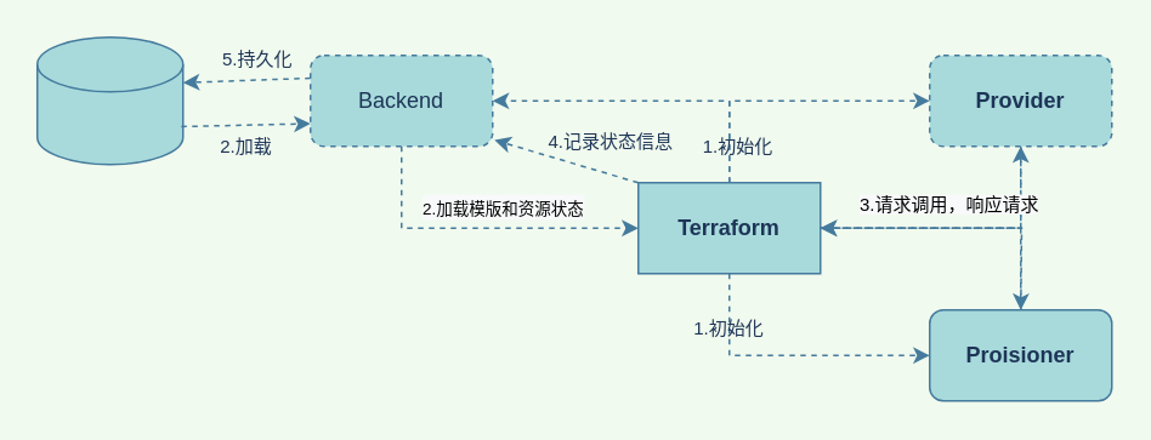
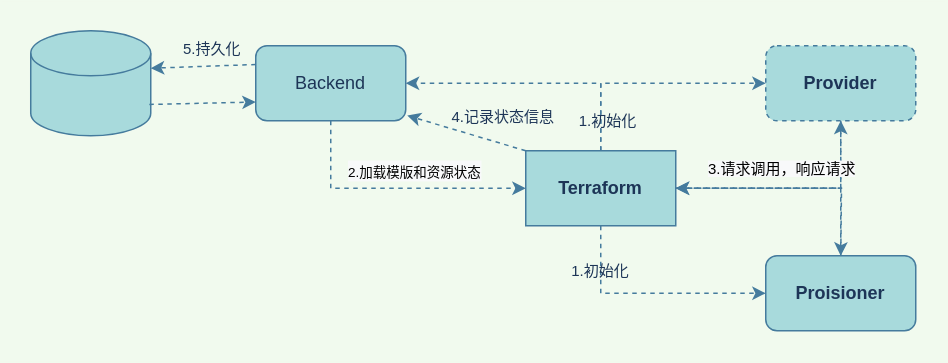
  <mxCell id="0" />
  <mxCell id="1" parent="0" />
  <mxCell id="2" value="" style="shape=cylinder3;whiteSpace=wrap;html=1;boundedLbl=1;backgroundOutline=1;size=15;fillColor=#A8DADC;strokeColor=#457B9D;fontColor=#1D3557;" vertex="1" parent="1"><mxGeometry x="20" y="20" width="80" height="70" as="geometry" /></mxCell>
  <mxCell id="3" style="edgeStyle=orthogonalEdgeStyle;rounded=0;orthogonalLoop=1;jettySize=auto;html=1;entryX=0;entryY=0.5;entryDx=0;entryDy=0;dashed=1;labelBackgroundColor=#F1FAEE;strokeColor=#457B9D;fontColor=#1D3557;" edge="1" parent="1" source="4" target="12"><mxGeometry relative="1" as="geometry"><Array as="points"><mxPoint x="220" y="125" /></Array></mxGeometry></mxCell>
- <mxCell id="4" value="Backend" style="rounded=1;whiteSpace=wrap;html=1;fillColor=#A8DADC;strokeColor=#457B9D;fontColor=#1D3557;dashed=1;" vertex="1" parent="1"><mxGeometry x="170" y="30" width="100" height="50" as="geometry" /></mxCell>
+ <mxCell id="4" value="Backend" style="rounded=1;whiteSpace=wrap;html=1;fillColor=#A8DADC;strokeColor=#457B9D;fontColor=#1D3557;" vertex="1" parent="1"><mxGeometry x="170" y="30" width="100" height="50" as="geometry" /></mxCell>
  <mxCell id="5" style="edgeStyle=orthogonalEdgeStyle;rounded=0;orthogonalLoop=1;jettySize=auto;html=1;entryX=1;entryY=0.5;entryDx=0;entryDy=0;dashed=1;fontSize=10;labelBackgroundColor=#F1FAEE;strokeColor=#457B9D;fontColor=#1D3557;" edge="1" parent="1" source="6" target="12"><mxGeometry relative="1" as="geometry"><Array as="points"><mxPoint x="560" y="125" /></Array></mxGeometry></mxCell>
  <mxCell id="6" value="&lt;b&gt;Provider&lt;/b&gt;" style="rounded=1;whiteSpace=wrap;html=1;fillColor=#A8DADC;strokeColor=#457B9D;fontColor=#1D3557;dashed=1;" vertex="1" parent="1"><mxGeometry x="510" y="30" width="100" height="50" as="geometry" /></mxCell>
  <mxCell id="7" style="edgeStyle=orthogonalEdgeStyle;rounded=0;orthogonalLoop=1;jettySize=auto;html=1;entryX=1;entryY=0.5;entryDx=0;entryDy=0;dashed=1;labelBackgroundColor=#F1FAEE;strokeColor=#457B9D;fontColor=#1D3557;" edge="1" parent="1" source="12" target="4"><mxGeometry relative="1" as="geometry"><Array as="points"><mxPoint x="400" y="55" /></Array></mxGeometry></mxCell>
  <mxCell id="8" style="edgeStyle=orthogonalEdgeStyle;rounded=0;orthogonalLoop=1;jettySize=auto;html=1;entryX=0;entryY=0.5;entryDx=0;entryDy=0;dashed=1;labelBackgroundColor=#F1FAEE;strokeColor=#457B9D;fontColor=#1D3557;" edge="1" parent="1" source="12" target="6"><mxGeometry relative="1" as="geometry"><Array as="points"><mxPoint x="400" y="55" /></Array></mxGeometry></mxCell>
  <mxCell id="9" style="edgeStyle=orthogonalEdgeStyle;rounded=0;orthogonalLoop=1;jettySize=auto;html=1;entryX=0;entryY=0.5;entryDx=0;entryDy=0;dashed=1;labelBackgroundColor=#F1FAEE;strokeColor=#457B9D;fontColor=#1D3557;" edge="1" parent="1" source="12" target="14"><mxGeometry relative="1" as="geometry"><Array as="points"><mxPoint x="400" y="195" /></Array></mxGeometry></mxCell>
  <mxCell id="10" style="edgeStyle=orthogonalEdgeStyle;rounded=0;orthogonalLoop=1;jettySize=auto;html=1;entryX=0.5;entryY=1;entryDx=0;entryDy=0;dashed=1;fontSize=10;labelBackgroundColor=#F1FAEE;strokeColor=#457B9D;fontColor=#1D3557;" edge="1" parent="1" source="12" target="6"><mxGeometry relative="1" as="geometry" /></mxCell>
  <mxCell id="11" style="edgeStyle=orthogonalEdgeStyle;rounded=0;orthogonalLoop=1;jettySize=auto;html=1;dashed=1;fontSize=10;labelBackgroundColor=#F1FAEE;strokeColor=#457B9D;fontColor=#1D3557;" edge="1" parent="1" source="12"><mxGeometry relative="1" as="geometry"><mxPoint x="560" y="170" as="targetPoint" /></mxGeometry></mxCell>
  <mxCell id="12" value="&lt;b&gt;Terraform&lt;/b&gt;" style="whiteSpace=wrap;html=1;fillColor=#A8DADC;strokeColor=#457B9D;fontColor=#1D3557;rounded=0;" vertex="1" parent="1"><mxGeometry x="350" y="100" width="100" height="50" as="geometry" /></mxCell>
  <mxCell id="13" style="edgeStyle=orthogonalEdgeStyle;rounded=0;orthogonalLoop=1;jettySize=auto;html=1;entryX=1;entryY=0.5;entryDx=0;entryDy=0;dashed=1;fontSize=10;labelBackgroundColor=#F1FAEE;strokeColor=#457B9D;fontColor=#1D3557;" edge="1" parent="1" source="14" target="12"><mxGeometry relative="1" as="geometry"><Array as="points"><mxPoint x="560" y="125" /></Array></mxGeometry></mxCell>
  <mxCell id="14" value="&lt;b&gt;Proisioner&lt;/b&gt;" style="rounded=1;whiteSpace=wrap;html=1;fillColor=#A8DADC;strokeColor=#457B9D;fontColor=#1D3557;" vertex="1" parent="1"><mxGeometry x="510" y="170" width="100" height="50" as="geometry" /></mxCell>
  <mxCell id="15" value="&lt;font style=&quot;font-size: 10px&quot;&gt;1.初始化&lt;/font&gt;" style="text;html=1;strokeColor=none;fillColor=none;align=center;verticalAlign=middle;whiteSpace=wrap;rounded=0;fontColor=#1D3557;" vertex="1" parent="1"><mxGeometry x="380" y="70" width="50" height="20" as="geometry" /></mxCell>
  <mxCell id="16" value="&lt;font style=&quot;font-size: 10px&quot;&gt;1.初始化&lt;/font&gt;" style="text;html=1;strokeColor=none;fillColor=none;align=center;verticalAlign=middle;whiteSpace=wrap;rounded=0;fontColor=#1D3557;" vertex="1" parent="1"><mxGeometry x="375" y="170" width="50" height="20" as="geometry" /></mxCell>
  <mxCell id="17" value="" style="endArrow=classic;html=1;rounded=0;dashed=1;exitX=0.988;exitY=0.702;exitDx=0;exitDy=0;exitPerimeter=0;entryX=0;entryY=0.75;entryDx=0;entryDy=0;labelBackgroundColor=#F1FAEE;strokeColor=#457B9D;fontColor=#1D3557;" edge="1" parent="1" source="2" target="4"><mxGeometry width="50" height="50" relative="1" as="geometry"><mxPoint x="120" y="150" as="sourcePoint" /><mxPoint x="170" y="100" as="targetPoint" /></mxGeometry></mxCell>
  <mxCell id="18" value="" style="endArrow=classic;html=1;rounded=0;dashed=1;exitX=0;exitY=0.25;exitDx=0;exitDy=0;entryX=1;entryY=0;entryDx=0;entryDy=25;entryPerimeter=0;labelBackgroundColor=#F1FAEE;strokeColor=#457B9D;fontColor=#1D3557;" edge="1" parent="1" source="4" target="2"><mxGeometry width="50" height="50" relative="1" as="geometry"><mxPoint x="180" y="77.5" as="sourcePoint" /><mxPoint x="109.04" y="79.14" as="targetPoint" /></mxGeometry></mxCell>
- <mxCell id="19" value="&lt;span style=&quot;font-size: 10px&quot;&gt;2.加载&lt;/span&gt;" style="text;html=1;strokeColor=none;fillColor=none;align=center;verticalAlign=middle;whiteSpace=wrap;rounded=0;fontColor=#1D3557;" vertex="1" parent="1"><mxGeometry x="110" y="70" width="50" height="20" as="geometry" /></mxCell>
  <mxCell id="20" value="&lt;span style=&quot;color: rgb(0 , 0 , 0) ; font-family: &amp;#34;helvetica&amp;#34; ; font-style: normal ; font-weight: 400 ; letter-spacing: normal ; text-align: center ; text-indent: 0px ; text-transform: none ; word-spacing: 0px ; background-color: rgb(248 , 249 , 250) ; display: inline ; float: none&quot;&gt;&lt;font style=&quot;font-size: 9px&quot;&gt;2.加载模版和资源状态&lt;/font&gt;&lt;/span&gt;" style="text;whiteSpace=wrap;html=1;fontColor=#1D3557;" vertex="1" parent="1"><mxGeometry x="230" y="100" width="100" height="30" as="geometry" /></mxCell>
  <mxCell id="21" value="&lt;span style=&quot;color: rgb(0 , 0 , 0) ; font-family: &amp;#34;helvetica&amp;#34; ; font-size: 10px ; font-style: normal ; font-weight: 400 ; letter-spacing: normal ; text-align: center ; text-indent: 0px ; text-transform: none ; word-spacing: 0px ; background-color: rgb(248 , 249 , 250) ; display: inline ; float: none&quot;&gt;3.请求调用，响应请求&lt;/span&gt;" style="text;whiteSpace=wrap;html=1;fontSize=10;fontColor=#1D3557;" vertex="1" parent="1"><mxGeometry x="470" y="100" width="110" height="30" as="geometry" /></mxCell>
  <mxCell id="22" value="" style="endArrow=classic;html=1;rounded=0;dashed=1;fontSize=10;entryX=1.01;entryY=0.931;entryDx=0;entryDy=0;entryPerimeter=0;exitX=0;exitY=0;exitDx=0;exitDy=0;labelBackgroundColor=#F1FAEE;strokeColor=#457B9D;fontColor=#1D3557;" edge="1" parent="1" source="12" target="4"><mxGeometry width="50" height="50" relative="1" as="geometry"><mxPoint x="310" y="120" as="sourcePoint" /><mxPoint x="360" y="70" as="targetPoint" /></mxGeometry></mxCell>
  <mxCell id="23" value="&lt;div style=&quot;text-align: center&quot;&gt;&lt;span&gt;&lt;font face=&quot;helvetica&quot;&gt;4.记录状态信息&lt;/font&gt;&lt;/span&gt;&lt;/div&gt;" style="text;whiteSpace=wrap;html=1;fontSize=10;fontColor=#1D3557;" vertex="1" parent="1"><mxGeometry x="299" y="65" width="110" height="30" as="geometry" /></mxCell>
  <mxCell id="24" value="&lt;div style=&quot;text-align: center&quot;&gt;&lt;span&gt;&lt;font face=&quot;helvetica&quot;&gt;5.持久化&lt;/font&gt;&lt;/span&gt;&lt;/div&gt;" style="text;whiteSpace=wrap;html=1;fontSize=10;fontColor=#1D3557;" vertex="1" parent="1"><mxGeometry x="120" y="20" width="50" height="30" as="geometry" /></mxCell>
